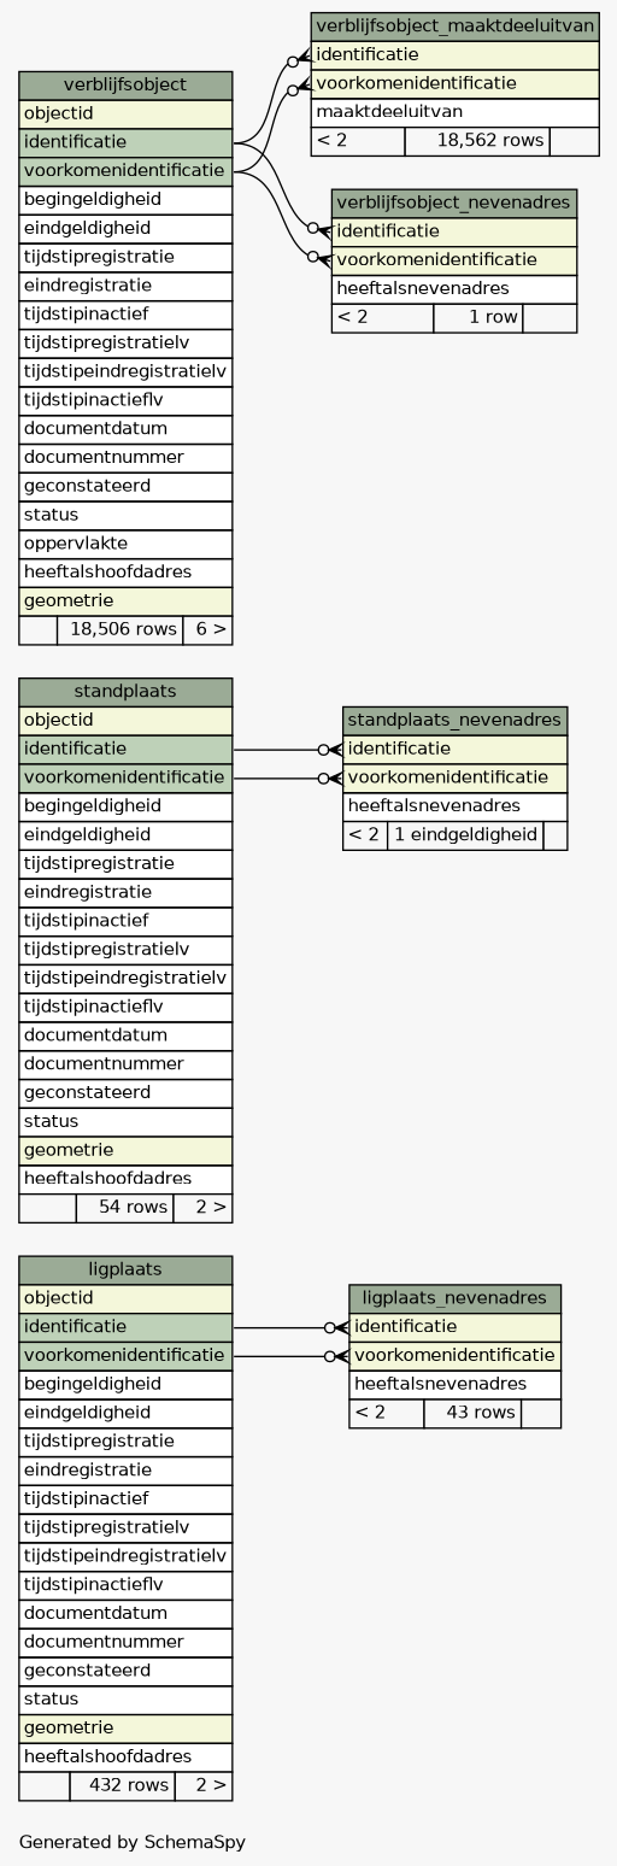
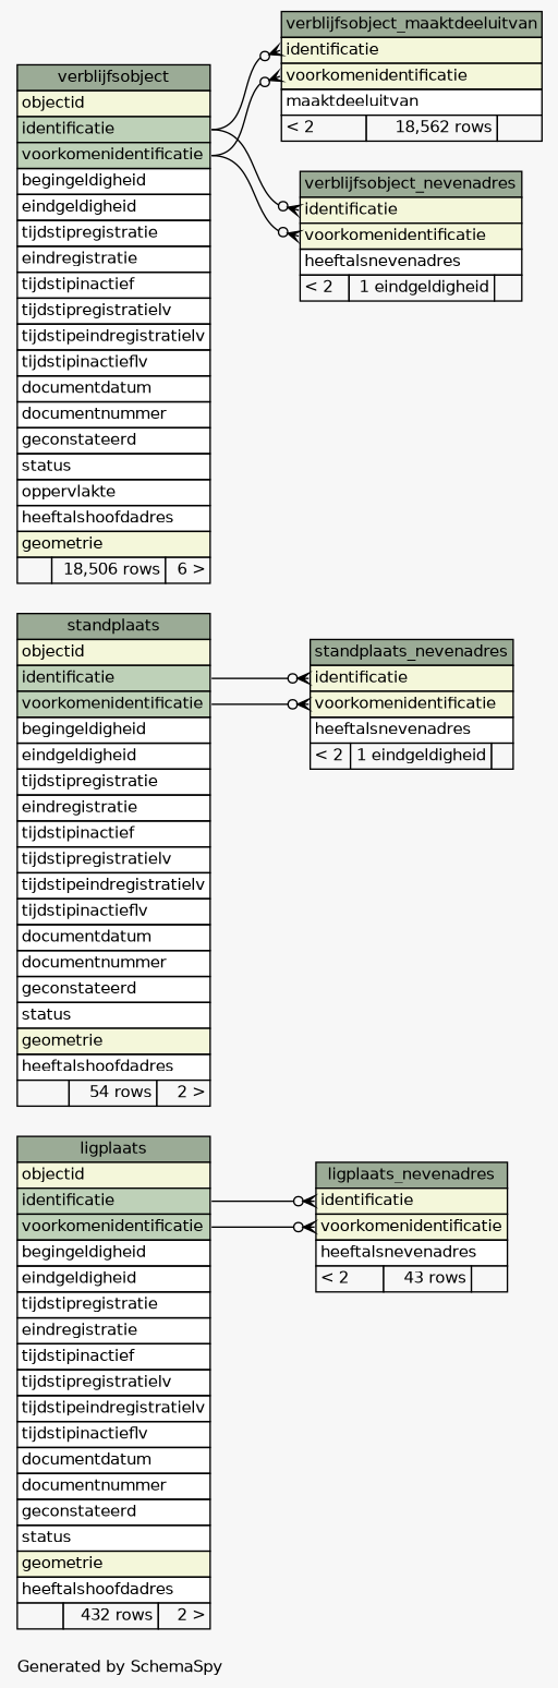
  digraph {
    bgcolor="#f7f7f7"
    fontname=Helvetica
    fontsize=11
    label="\nGenerated by SchemaSpy"
    labeljust=l
    nodesep=0.18
    rankdir=RL
    ranksep=0.46
    node [fontname=Helvetica fontsize=11 shape=plaintext]
    edge [arrowhead=none arrowsize=0.8 arrowtail=crowodot dir=back headport="identificatie:e" tailport="identificatie:w"]
    n1 [label=<     <TABLE BORDER="0" CELLBORDER="1" CELLSPACING="0" BGCOLOR="#ffffff">       <TR><TD COLSPAN="3" BGCOLOR="#9bab96" ALIGN="CENTER">ligplaats</TD></TR>       <TR><TD PORT="objectid" COLSPAN="3" BGCOLOR="#f4f7da" ALIGN="LEFT">objectid</TD></TR>       <TR><TD PORT="identificatie" COLSPAN="3" BGCOLOR="#bed1b8" ALIGN="LEFT">identificatie</TD></TR>       <TR><TD PORT="voorkomenidentificatie" COLSPAN="3" BGCOLOR="#bed1b8" ALIGN="LEFT">voorkomenidentificatie</TD></TR>       <TR><TD PORT="begingeldigheid" COLSPAN="3" ALIGN="LEFT">begingeldigheid</TD></TR>       <TR><TD PORT="eindgeldigheid" COLSPAN="3" ALIGN="LEFT">eindgeldigheid</TD></TR>       <TR><TD PORT="tijdstipregistratie" COLSPAN="3" ALIGN="LEFT">tijdstipregistratie</TD></TR>       <TR><TD PORT="eindregistratie" COLSPAN="3" ALIGN="LEFT">eindregistratie</TD></TR>       <TR><TD PORT="tijdstipinactief" COLSPAN="3" ALIGN="LEFT">tijdstipinactief</TD></TR>       <TR><TD PORT="tijdstipregistratielv" COLSPAN="3" ALIGN="LEFT">tijdstipregistratielv</TD></TR>       <TR><TD PORT="tijdstipeindregistratielv" COLSPAN="3" ALIGN="LEFT">tijdstipeindregistratielv</TD></TR>       <TR><TD PORT="tijdstipinactieflv" COLSPAN="3" ALIGN="LEFT">tijdstipinactieflv</TD></TR>       <TR><TD PORT="documentdatum" COLSPAN="3" ALIGN="LEFT">documentdatum</TD></TR>       <TR><TD PORT="documentnummer" COLSPAN="3" ALIGN="LEFT">documentnummer</TD></TR>       <TR><TD PORT="geconstateerd" COLSPAN="3" ALIGN="LEFT">geconstateerd</TD></TR>       <TR><TD PORT="status" COLSPAN="3" ALIGN="LEFT">status</TD></TR>       <TR><TD PORT="geometrie" COLSPAN="3" BGCOLOR="#f4f7da" ALIGN="LEFT">geometrie</TD></TR>       <TR><TD PORT="heeftalshoofdadres" COLSPAN="3" ALIGN="LEFT">heeftalshoofdadres</TD></TR>       <TR><TD ALIGN="LEFT" BGCOLOR="#f7f7f7">  </TD><TD ALIGN="RIGHT" BGCOLOR="#f7f7f7">432 rows</TD><TD ALIGN="RIGHT" BGCOLOR="#f7f7f7">2 &gt;</TD></TR>     </TABLE>>]
    n2 [label=<     <TABLE BORDER="0" CELLBORDER="1" CELLSPACING="0" BGCOLOR="#ffffff">       <TR><TD COLSPAN="3" BGCOLOR="#9bab96" ALIGN="CENTER">ligplaats_nevenadres</TD></TR>       <TR><TD PORT="identificatie" COLSPAN="3" BGCOLOR="#f4f7da" ALIGN="LEFT">identificatie</TD></TR>       <TR><TD PORT="voorkomenidentificatie" COLSPAN="3" BGCOLOR="#f4f7da" ALIGN="LEFT">voorkomenidentificatie</TD></TR>       <TR><TD PORT="heeftalsnevenadres" COLSPAN="3" ALIGN="LEFT">heeftalsnevenadres</TD></TR>       <TR><TD ALIGN="LEFT" BGCOLOR="#f7f7f7">&lt; 2</TD><TD ALIGN="RIGHT" BGCOLOR="#f7f7f7">43 rows</TD><TD ALIGN="RIGHT" BGCOLOR="#f7f7f7">  </TD></TR>     </TABLE>>]
    n3 [label=<     <TABLE BORDER="0" CELLBORDER="1" CELLSPACING="0" BGCOLOR="#ffffff">       <TR><TD COLSPAN="3" BGCOLOR="#9bab96" ALIGN="CENTER">standplaats</TD></TR>       <TR><TD PORT="objectid" COLSPAN="3" BGCOLOR="#f4f7da" ALIGN="LEFT">objectid</TD></TR>       <TR><TD PORT="identificatie" COLSPAN="3" BGCOLOR="#bed1b8" ALIGN="LEFT">identificatie</TD></TR>       <TR><TD PORT="voorkomenidentificatie" COLSPAN="3" BGCOLOR="#bed1b8" ALIGN="LEFT">voorkomenidentificatie</TD></TR>       <TR><TD PORT="begingeldigheid" COLSPAN="3" ALIGN="LEFT">begingeldigheid</TD></TR>       <TR><TD PORT="eindgeldigheid" COLSPAN="3" ALIGN="LEFT">eindgeldigheid</TD></TR>       <TR><TD PORT="tijdstipregistratie" COLSPAN="3" ALIGN="LEFT">tijdstipregistratie</TD></TR>       <TR><TD PORT="eindregistratie" COLSPAN="3" ALIGN="LEFT">eindregistratie</TD></TR>       <TR><TD PORT="tijdstipinactief" COLSPAN="3" ALIGN="LEFT">tijdstipinactief</TD></TR>       <TR><TD PORT="tijdstipregistratielv" COLSPAN="3" ALIGN="LEFT">tijdstipregistratielv</TD></TR>       <TR><TD PORT="tijdstipeindregistratielv" COLSPAN="3" ALIGN="LEFT">tijdstipeindregistratielv</TD></TR>       <TR><TD PORT="tijdstipinactieflv" COLSPAN="3" ALIGN="LEFT">tijdstipinactieflv</TD></TR>       <TR><TD PORT="documentdatum" COLSPAN="3" ALIGN="LEFT">documentdatum</TD></TR>       <TR><TD PORT="documentnummer" COLSPAN="3" ALIGN="LEFT">documentnummer</TD></TR>       <TR><TD PORT="geconstateerd" COLSPAN="3" ALIGN="LEFT">geconstateerd</TD></TR>       <TR><TD PORT="status" COLSPAN="3" ALIGN="LEFT">status</TD></TR>       <TR><TD PORT="geometrie" COLSPAN="3" BGCOLOR="#f4f7da" ALIGN="LEFT">geometrie</TD></TR>       <TR><TD PORT="heeftalshoofdadres" COLSPAN="3" ALIGN="LEFT">heeftalshoofdadres</TD></TR>       <TR><TD ALIGN="LEFT" BGCOLOR="#f7f7f7">  </TD><TD ALIGN="RIGHT" BGCOLOR="#f7f7f7">54 rows</TD><TD ALIGN="RIGHT" BGCOLOR="#f7f7f7">2 &gt;</TD></TR>     </TABLE>>]
    n4 [label=<     <TABLE BORDER="0" CELLBORDER="1" CELLSPACING="0" BGCOLOR="#ffffff">       <TR><TD COLSPAN="3" BGCOLOR="#9bab96" ALIGN="CENTER">standplaats_nevenadres</TD></TR>       <TR><TD PORT="identificatie" COLSPAN="3" BGCOLOR="#f4f7da" ALIGN="LEFT">identificatie</TD></TR>       <TR><TD PORT="voorkomenidentificatie" COLSPAN="3" BGCOLOR="#f4f7da" ALIGN="LEFT">voorkomenidentificatie</TD></TR>       <TR><TD PORT="heeftalsnevenadres" COLSPAN="3" ALIGN="LEFT">heeftalsnevenadres</TD></TR>       <TR><TD ALIGN="LEFT" BGCOLOR="#f7f7f7">&lt; 2</TD><TD ALIGN="RIGHT" BGCOLOR="#f7f7f7">1 eindgeldigheid</TD><TD ALIGN="RIGHT" BGCOLOR="#f7f7f7">  </TD></TR>     </TABLE>>]
    n5 [label=<     <TABLE BORDER="0" CELLBORDER="1" CELLSPACING="0" BGCOLOR="#ffffff">       <TR><TD COLSPAN="3" BGCOLOR="#9bab96" ALIGN="CENTER">verblijfsobject</TD></TR>       <TR><TD PORT="objectid" COLSPAN="3" BGCOLOR="#f4f7da" ALIGN="LEFT">objectid</TD></TR>       <TR><TD PORT="identificatie" COLSPAN="3" BGCOLOR="#bed1b8" ALIGN="LEFT">identificatie</TD></TR>       <TR><TD PORT="voorkomenidentificatie" COLSPAN="3" BGCOLOR="#bed1b8" ALIGN="LEFT">voorkomenidentificatie</TD></TR>       <TR><TD PORT="begingeldigheid" COLSPAN="3" ALIGN="LEFT">begingeldigheid</TD></TR>       <TR><TD PORT="eindgeldigheid" COLSPAN="3" ALIGN="LEFT">eindgeldigheid</TD></TR>       <TR><TD PORT="tijdstipregistratie" COLSPAN="3" ALIGN="LEFT">tijdstipregistratie</TD></TR>       <TR><TD PORT="eindregistratie" COLSPAN="3" ALIGN="LEFT">eindregistratie</TD></TR>       <TR><TD PORT="tijdstipinactief" COLSPAN="3" ALIGN="LEFT">tijdstipinactief</TD></TR>       <TR><TD PORT="tijdstipregistratielv" COLSPAN="3" ALIGN="LEFT">tijdstipregistratielv</TD></TR>       <TR><TD PORT="tijdstipeindregistratielv" COLSPAN="3" ALIGN="LEFT">tijdstipeindregistratielv</TD></TR>       <TR><TD PORT="tijdstipinactieflv" COLSPAN="3" ALIGN="LEFT">tijdstipinactieflv</TD></TR>       <TR><TD PORT="documentdatum" COLSPAN="3" ALIGN="LEFT">documentdatum</TD></TR>       <TR><TD PORT="documentnummer" COLSPAN="3" ALIGN="LEFT">documentnummer</TD></TR>       <TR><TD PORT="geconstateerd" COLSPAN="3" ALIGN="LEFT">geconstateerd</TD></TR>       <TR><TD PORT="status" COLSPAN="3" ALIGN="LEFT">status</TD></TR>       <TR><TD PORT="oppervlakte" COLSPAN="3" ALIGN="LEFT">oppervlakte</TD></TR>       <TR><TD PORT="heeftalshoofdadres" COLSPAN="3" ALIGN="LEFT">heeftalshoofdadres</TD></TR>       <TR><TD PORT="geometrie" COLSPAN="3" BGCOLOR="#f4f7da" ALIGN="LEFT">geometrie</TD></TR>       <TR><TD ALIGN="LEFT" BGCOLOR="#f7f7f7">  </TD><TD ALIGN="RIGHT" BGCOLOR="#f7f7f7">18,506 rows</TD><TD ALIGN="RIGHT" BGCOLOR="#f7f7f7">6 &gt;</TD></TR>     </TABLE>>]
    n6 [label=<     <TABLE BORDER="0" CELLBORDER="1" CELLSPACING="0" BGCOLOR="#ffffff">       <TR><TD COLSPAN="3" BGCOLOR="#9bab96" ALIGN="CENTER">verblijfsobject_maaktdeeluitvan</TD></TR>       <TR><TD PORT="identificatie" COLSPAN="3" BGCOLOR="#f4f7da" ALIGN="LEFT">identificatie</TD></TR>       <TR><TD PORT="voorkomenidentificatie" COLSPAN="3" BGCOLOR="#f4f7da" ALIGN="LEFT">voorkomenidentificatie</TD></TR>       <TR><TD PORT="maaktdeeluitvan" COLSPAN="3" ALIGN="LEFT">maaktdeeluitvan</TD></TR>       <TR><TD ALIGN="LEFT" BGCOLOR="#f7f7f7">&lt; 2</TD><TD ALIGN="RIGHT" BGCOLOR="#f7f7f7">18,562 rows</TD><TD ALIGN="RIGHT" BGCOLOR="#f7f7f7">  </TD></TR>     </TABLE>>]
-   n7 [label=<     <TABLE BORDER="0" CELLBORDER="1" CELLSPACING="0" BGCOLOR="#ffffff">       <TR><TD COLSPAN="3" BGCOLOR="#9bab96" ALIGN="CENTER">verblijfsobject_nevenadres</TD></TR>       <TR><TD PORT="identificatie" COLSPAN="3" BGCOLOR="#f4f7da" ALIGN="LEFT">identificatie</TD></TR>       <TR><TD PORT="voorkomenidentificatie" COLSPAN="3" BGCOLOR="#f4f7da" ALIGN="LEFT">voorkomenidentificatie</TD></TR>       <TR><TD PORT="heeftalsnevenadres" COLSPAN="3" ALIGN="LEFT">heeftalsnevenadres</TD></TR>       <TR><TD ALIGN="LEFT" BGCOLOR="#f7f7f7">&lt; 2</TD><TD ALIGN="RIGHT" BGCOLOR="#f7f7f7">1 row</TD><TD ALIGN="RIGHT" BGCOLOR="#f7f7f7">  </TD></TR>     </TABLE>>]
+   n7 [label=<     <TABLE BORDER="0" CELLBORDER="1" CELLSPACING="0" BGCOLOR="#ffffff">       <TR><TD COLSPAN="3" BGCOLOR="#9bab96" ALIGN="CENTER">verblijfsobject_nevenadres</TD></TR>       <TR><TD PORT="identificatie" COLSPAN="3" BGCOLOR="#f4f7da" ALIGN="LEFT">identificatie</TD></TR>       <TR><TD PORT="voorkomenidentificatie" COLSPAN="3" BGCOLOR="#f4f7da" ALIGN="LEFT">voorkomenidentificatie</TD></TR>       <TR><TD PORT="heeftalsnevenadres" COLSPAN="3" ALIGN="LEFT">heeftalsnevenadres</TD></TR>       <TR><TD ALIGN="LEFT" BGCOLOR="#f7f7f7">&lt; 2</TD><TD ALIGN="RIGHT" BGCOLOR="#f7f7f7">1 eindgeldigheid</TD><TD ALIGN="RIGHT" BGCOLOR="#f7f7f7">  </TD></TR>     </TABLE>>]
    n2 -> n1
    n2 -> n1 [headport="voorkomenidentificatie:e" tailport="voorkomenidentificatie:w"]
    n4 -> n3
    n4 -> n3 [headport="voorkomenidentificatie:e" tailport="voorkomenidentificatie:w"]
    n6 -> n5
    n6 -> n5 [headport="voorkomenidentificatie:e" tailport="voorkomenidentificatie:w"]
    n7 -> n5
    n7 -> n5 [headport="voorkomenidentificatie:e" tailport="voorkomenidentificatie:w"]
  }
